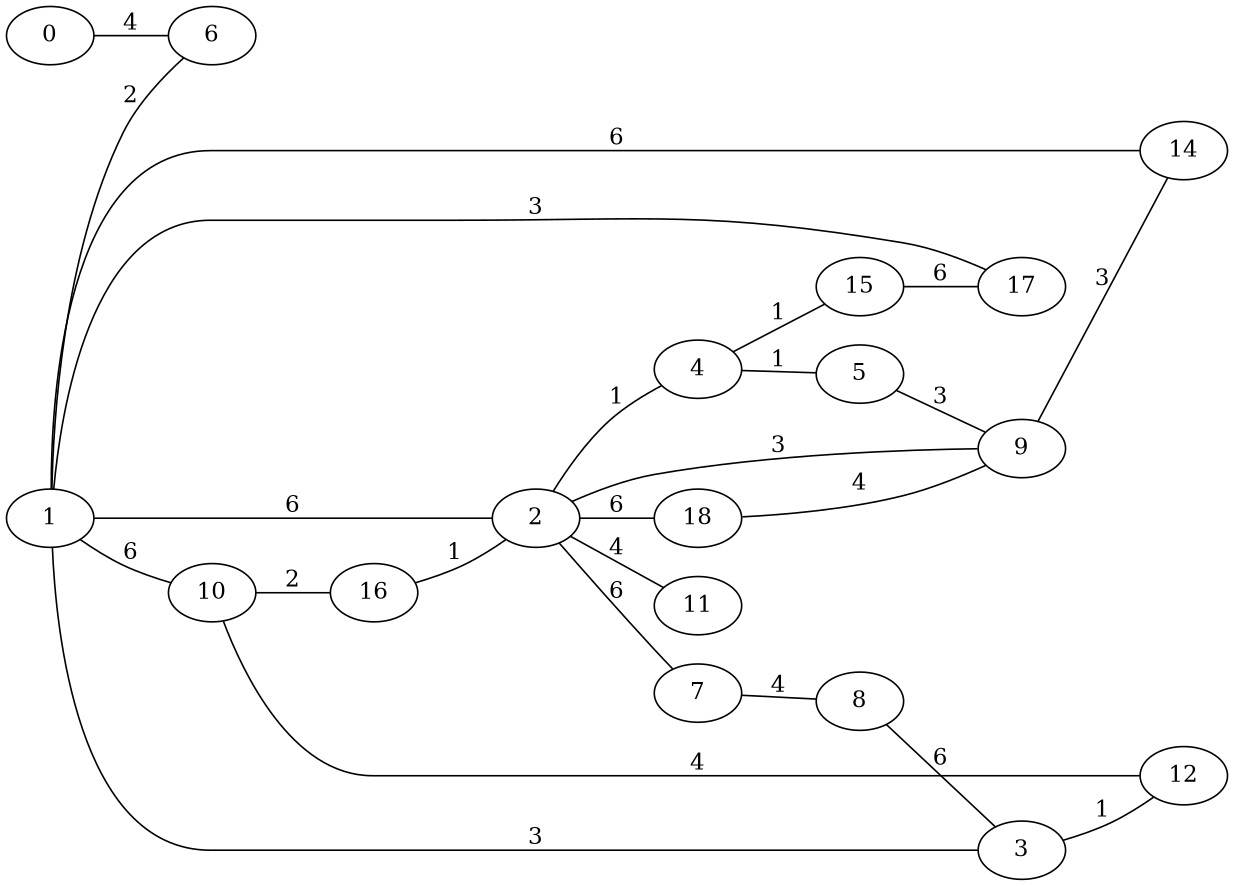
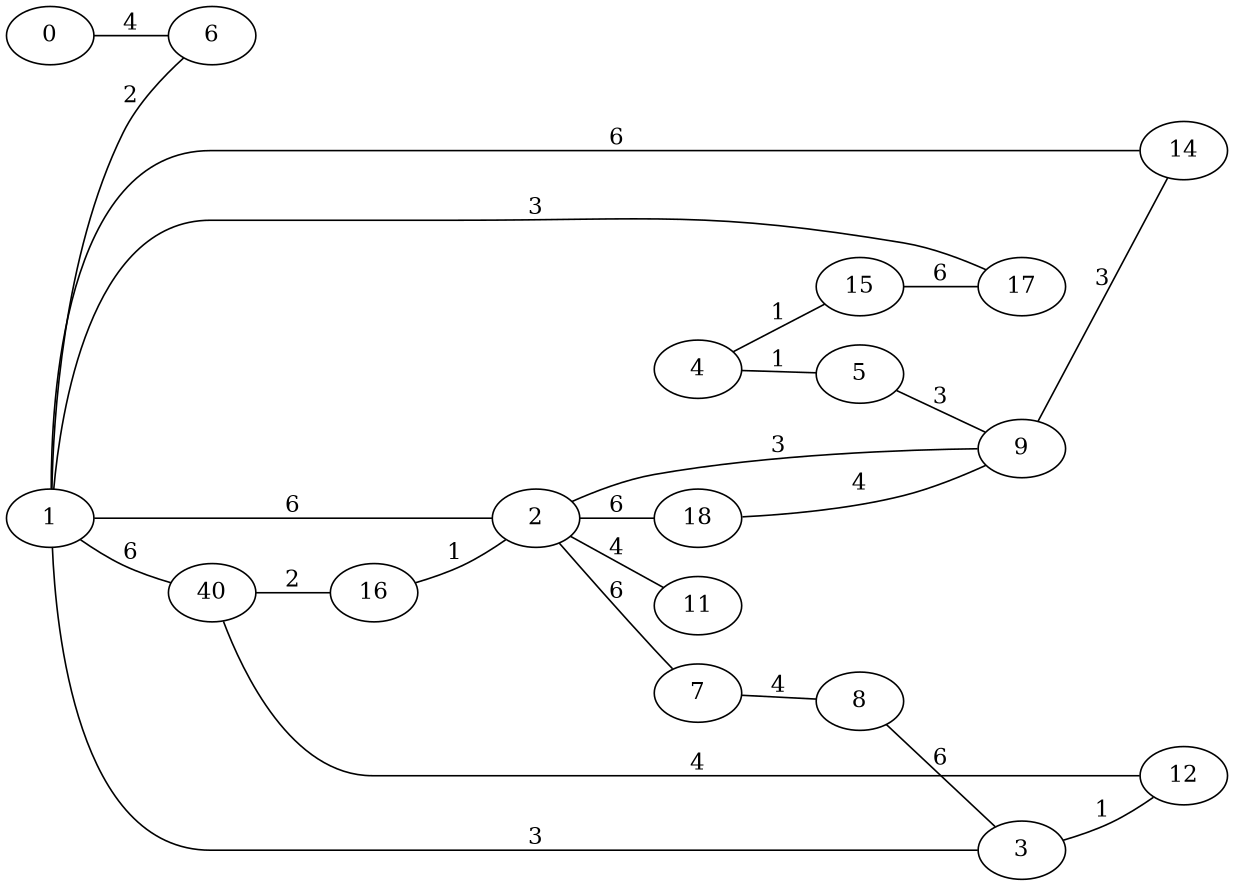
  graph {
    rankdir=LR
    node [habit=9 x=5 y=6]
    edge [weight=6]
    0 [habit=4 x=1]
    6 [habit=11 x=2 y=7]
    2 [habit=5 x=7 y=4]
    1 [x=4]
    3 [y=9]
-   10 [habit=5 x=6 y=8]
+   10 [habit=5 x=6 y=8 label=40]
    17 [habit=1 x=2 y=4]
    4 [habit=8 x=6 y=2]
    7 [habit=10 x=10]
    9 [habit=10 x=8 y=3]
    11 [habit=11 y=3]
    18 [x=10 y=4]
    12 [base=1 habit=1 x=6 y=10]
    16 [habit=1 x=7]
    5 [base=2 x=8 y=1]
    15 [x=4 y=1]
    8 [habit=3 x=9 y=9]
    14 [habit=7 y=4]
    0 -- 6 [label=4 weight=4]
-   2 -- 4 [label=1 weight=1]
    2 -- 7 [label=6]
    2 -- 9 [label=3 weight=3]
    2 -- 11 [label=4 weight=4]
    2 -- 18 [label=6]
    1 -- 6 [label=2 weight=2]
    1 -- 2 [label=6]
    1 -- 3 [label=3 weight=3]
    1 -- 10 [label=6]
    1 -- 17 [label=3 weight=3]
    3 -- 12 [label=1 weight=1]
    10 -- 12 [label=4 weight=4]
    10 -- 16 [label=2 weight=2]
    4 -- 5 [label=1 weight=1]
    4 -- 15 [label=1 weight=1]
    7 -- 8 [label=4 weight=4]
    9 -- 14 [label=3 weight=3]
    18 -- 9 [label=4 weight=4]
    16 -- 2 [label=1 weight=1]
    5 -- 9 [label=3 weight=3]
    15 -- 17 [label=6]
    8 -- 3 [label=6]
    14 -- 1 [label=6]
  }
